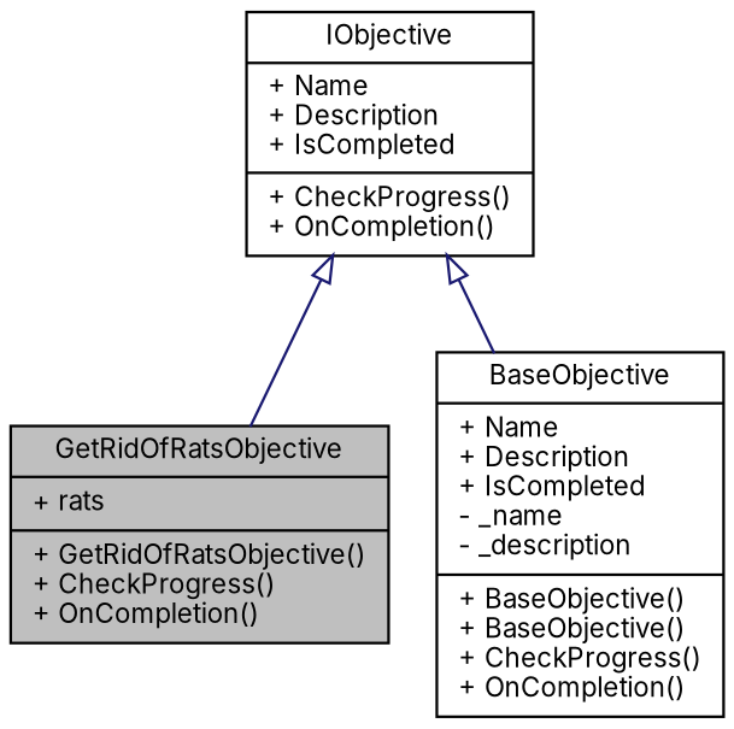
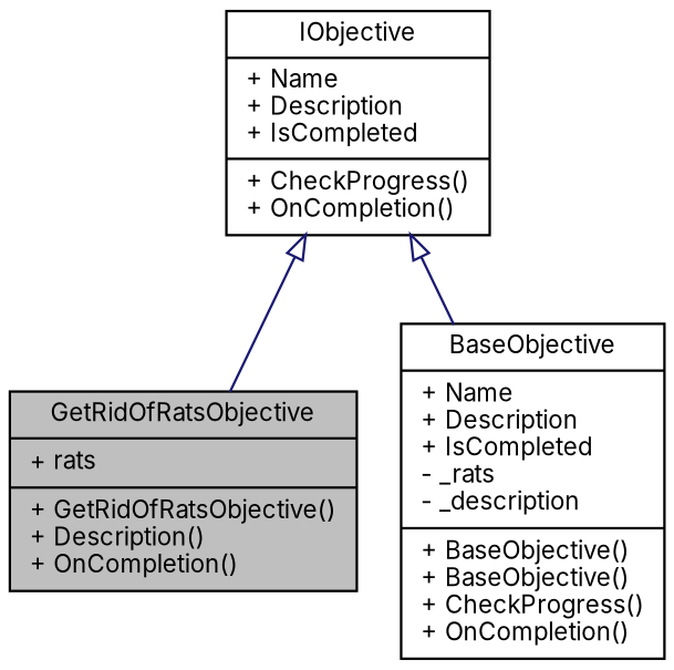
  digraph {
    fontname=Inter
    node [color=black fillcolor=white fontname=Inter fontsize=10 shape=record style=filled]
    edge [arrowtail=onormal color=midnightblue dir=back fontname=Inter fontsize=10 labelfontname=Helvetica labelfontsize=10 style=solid]
-   n1 [fillcolor=grey75 fontcolor=black height=0.2 label="{GetRidOfRatsObjective\n|+ rats\l|+ GetRidOfRatsObjective()\l+ CheckProgress()\l+ OnCompletion()\l}" width=0.4]
-   n2 [height=0.2 label="{BaseObjective\n|+ Name\l+ Description\l+ IsCompleted\l- _name\l- _description\l|+ BaseObjective()\l+ BaseObjective()\l+ CheckProgress()\l+ OnCompletion()\l}" width=0.4]
+   n1 [fillcolor=grey75 fontcolor=black height=0.2 label="{GetRidOfRatsObjective\n|+ rats\l|+ GetRidOfRatsObjective()\l+ Description()\l+ OnCompletion()\l}" width=0.4]
+   n2 [height=0.2 label="{BaseObjective\n|+ Name\l+ Description\l+ IsCompleted\l- _rats\l- _description\l|+ BaseObjective()\l+ BaseObjective()\l+ CheckProgress()\l+ OnCompletion()\l}" width=0.4]
    n3 [height=0.2 label="{IObjective\n|+ Name\l+ Description\l+ IsCompleted\l|+ CheckProgress()\l+ OnCompletion()\l}" width=0.4]
    n3 -> n1
    n3 -> n2
  }
